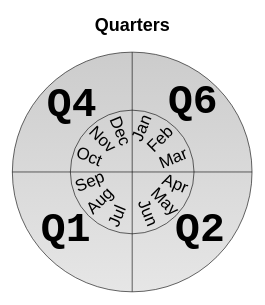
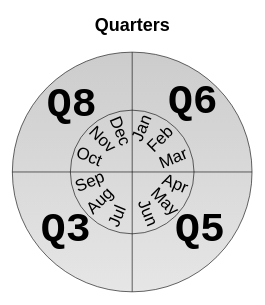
  <mxCell id="0" />
  <mxCell id="1" parent="0" />
  <mxCell id="2" value="Quarters" style="text;spacingTop=-5;align=center;verticalAlign=middle;fontSize=30;fontStyle=1;html=1;points=[]" parent="1" vertex="1"><mxGeometry x="76.25" y="20" width="287.5" height="45.5" as="geometry" /></mxCell>
  <mxCell id="3" value="" style="shape=orEllipse;perimeter=ellipsePerimeter;whiteSpace=wrap;html=1;backgroundOutline=1;fillColor=#CCCCCC;strokeColor=#000000;gradientColor=#E6E6E6;" parent="1" vertex="1"><mxGeometry x="20" y="86.5" width="400" height="400" as="geometry" /></mxCell>
  <mxCell id="4" value="&lt;font style=&quot;font-size: 69px&quot; face=&quot;Courier New&quot;&gt;&lt;b&gt;Q6&lt;/b&gt;&lt;/font&gt;" style="text;html=1;strokeColor=none;fillColor=none;align=center;verticalAlign=middle;whiteSpace=wrap;rounded=0;" parent="1" vertex="1"><mxGeometry x="277.63" y="136" width="87" height="70" as="geometry" /></mxCell>
- <mxCell id="5" value="&lt;font style=&quot;font-size: 69px&quot; face=&quot;Courier New&quot;&gt;&lt;b&gt;Q2&lt;/b&gt;&lt;/font&gt;" style="text;html=1;strokeColor=none;fillColor=none;align=center;verticalAlign=middle;whiteSpace=wrap;rounded=0;" parent="1" vertex="1"><mxGeometry x="290" y="348.87" width="87" height="70" as="geometry" /></mxCell>
- <mxCell id="6" value="&lt;font style=&quot;font-size: 69px&quot; face=&quot;Courier New&quot;&gt;&lt;b&gt;Q1&lt;/b&gt;&lt;/font&gt;" style="text;html=1;strokeColor=none;fillColor=none;align=center;verticalAlign=middle;whiteSpace=wrap;rounded=0;" parent="1" vertex="1"><mxGeometry x="66" y="350" width="87" height="70" as="geometry" /></mxCell>
- <mxCell id="7" value="&lt;font style=&quot;font-size: 69px&quot; face=&quot;Courier New&quot;&gt;&lt;b&gt;Q4&lt;/b&gt;&lt;/font&gt;" style="text;html=1;strokeColor=none;fillColor=none;align=center;verticalAlign=middle;whiteSpace=wrap;rounded=0;" parent="1" vertex="1"><mxGeometry x="76.25" y="140" width="87" height="70" as="geometry" /></mxCell>
+ <mxCell id="5" value="&lt;font style=&quot;font-size: 69px&quot; face=&quot;Courier New&quot;&gt;&lt;b&gt;Q5&lt;/b&gt;&lt;/font&gt;" style="text;html=1;strokeColor=none;fillColor=none;align=center;verticalAlign=middle;whiteSpace=wrap;rounded=0;" parent="1" vertex="1"><mxGeometry x="290" y="348.87" width="87" height="70" as="geometry" /></mxCell>
+ <mxCell id="6" value="&lt;font style=&quot;font-size: 69px&quot; face=&quot;Courier New&quot;&gt;&lt;b&gt;Q3&lt;/b&gt;&lt;/font&gt;" style="text;html=1;strokeColor=none;fillColor=none;align=center;verticalAlign=middle;whiteSpace=wrap;rounded=0;" parent="1" vertex="1"><mxGeometry x="66" y="350" width="87" height="70" as="geometry" /></mxCell>
+ <mxCell id="7" value="&lt;font style=&quot;font-size: 69px&quot; face=&quot;Courier New&quot;&gt;&lt;b&gt;Q8&lt;/b&gt;&lt;/font&gt;" style="text;html=1;strokeColor=none;fillColor=none;align=center;verticalAlign=middle;whiteSpace=wrap;rounded=0;" parent="1" vertex="1"><mxGeometry x="76.25" y="140" width="87" height="70" as="geometry" /></mxCell>
  <mxCell id="8" value="" style="ellipse;whiteSpace=wrap;html=1;aspect=fixed;fillColor=none;" vertex="1" parent="1"><mxGeometry x="116.81" y="183.31" width="206.38" height="206.38" as="geometry" /></mxCell>
  <mxCell id="9" value="&lt;font style=&quot;font-size: 28px&quot;&gt;Jan&lt;/font&gt;" style="text;html=1;strokeColor=none;fillColor=none;align=center;verticalAlign=middle;whiteSpace=wrap;rounded=0;rotation=292.5;" vertex="1" parent="1"><mxGeometry x="212" y="198" width="47" height="30" as="geometry" /></mxCell>
  <mxCell id="10" value="&lt;font style=&quot;font-size: 28px&quot;&gt;Feb&lt;/font&gt;" style="text;html=1;strokeColor=none;fillColor=none;align=center;verticalAlign=middle;whiteSpace=wrap;rounded=0;rotation=315;" vertex="1" parent="1"><mxGeometry x="243" y="216" width="47" height="30" as="geometry" /></mxCell>
  <mxCell id="11" value="&lt;font style=&quot;font-size: 28px&quot;&gt;Mar&lt;/font&gt;" style="text;html=1;strokeColor=none;fillColor=none;align=center;verticalAlign=middle;whiteSpace=wrap;rounded=0;rotation=337.5;" vertex="1" parent="1"><mxGeometry x="265" y="248" width="47" height="30" as="geometry" /></mxCell>
  <mxCell id="12" value="&lt;br&gt;&lt;font style=&quot;font-size: 28px&quot;&gt;Apr&lt;/font&gt;" style="text;html=1;strokeColor=none;fillColor=none;align=center;verticalAlign=middle;whiteSpace=wrap;rounded=0;rotation=22.5;" vertex="1" parent="1"><mxGeometry x="272.09" y="288.62" width="47" height="20" as="geometry" /></mxCell>
  <mxCell id="13" value="&lt;br&gt;&lt;div&gt;&lt;font style=&quot;font-size: 28px&quot;&gt;May&lt;/font&gt;&lt;/div&gt;" style="text;html=1;strokeColor=none;fillColor=none;align=center;verticalAlign=middle;whiteSpace=wrap;rounded=0;rotation=45;" vertex="1" parent="1"><mxGeometry x="257.36" y="325.28" width="47" height="11" as="geometry" /></mxCell>
  <mxCell id="14" value="&lt;br&gt;&lt;div&gt;&lt;font style=&quot;font-size: 28px&quot;&gt;Jun&lt;/font&gt;&lt;/div&gt;" style="text;html=1;strokeColor=none;fillColor=none;align=center;verticalAlign=middle;whiteSpace=wrap;rounded=0;rotation=67.5;" vertex="1" parent="1"><mxGeometry x="230.63" y="342.15" width="47" height="18.72" as="geometry" /></mxCell>
  <mxCell id="15" value="&lt;font style=&quot;font-size: 28px&quot;&gt;Sep&lt;/font&gt;" style="text;html=1;strokeColor=none;fillColor=none;align=center;verticalAlign=middle;whiteSpace=wrap;rounded=0;rotation=337.5;" vertex="1" parent="1"><mxGeometry x="126" y="287.28" width="47" height="30" as="geometry" /></mxCell>
  <mxCell id="16" value="&lt;font style=&quot;font-size: 28px&quot;&gt;Jul&lt;/font&gt;" style="text;html=1;strokeColor=none;fillColor=none;align=center;verticalAlign=middle;whiteSpace=wrap;rounded=0;rotation=292.5;" vertex="1" parent="1"><mxGeometry x="171" y="345.15" width="47" height="30" as="geometry" /></mxCell>
  <mxCell id="17" value="&lt;font style=&quot;font-size: 28px&quot;&gt;Aug&lt;/font&gt;" style="text;html=1;strokeColor=none;fillColor=none;align=center;verticalAlign=middle;whiteSpace=wrap;rounded=0;rotation=315;" vertex="1" parent="1"><mxGeometry x="142" y="318.87" width="47" height="30" as="geometry" /></mxCell>
  <mxCell id="18" value="&lt;br&gt;&lt;font style=&quot;font-size: 28px&quot;&gt;Oct&lt;/font&gt;" style="text;html=1;strokeColor=none;fillColor=none;align=center;verticalAlign=middle;whiteSpace=wrap;rounded=0;rotation=22.5;" vertex="1" parent="1"><mxGeometry x="128" y="244" width="47" height="20" as="geometry" /></mxCell>
  <mxCell id="19" value="&lt;br&gt;&lt;div&gt;&lt;font style=&quot;font-size: 28px&quot;&gt;Dec&lt;/font&gt;&lt;/div&gt;" style="text;html=1;strokeColor=none;fillColor=none;align=center;verticalAlign=middle;whiteSpace=wrap;rounded=0;rotation=67.5;" vertex="1" parent="1"><mxGeometry x="183.63" y="206" width="47" height="18.72" as="geometry" /></mxCell>
  <mxCell id="20" value="&lt;br&gt;&lt;div&gt;&lt;font style=&quot;font-size: 28px&quot;&gt;Nov&lt;/font&gt;&lt;/div&gt;" style="text;html=1;strokeColor=none;fillColor=none;align=center;verticalAlign=middle;whiteSpace=wrap;rounded=0;rotation=45;" vertex="1" parent="1"><mxGeometry x="153" y="221.5" width="47" height="11" as="geometry" /></mxCell>
